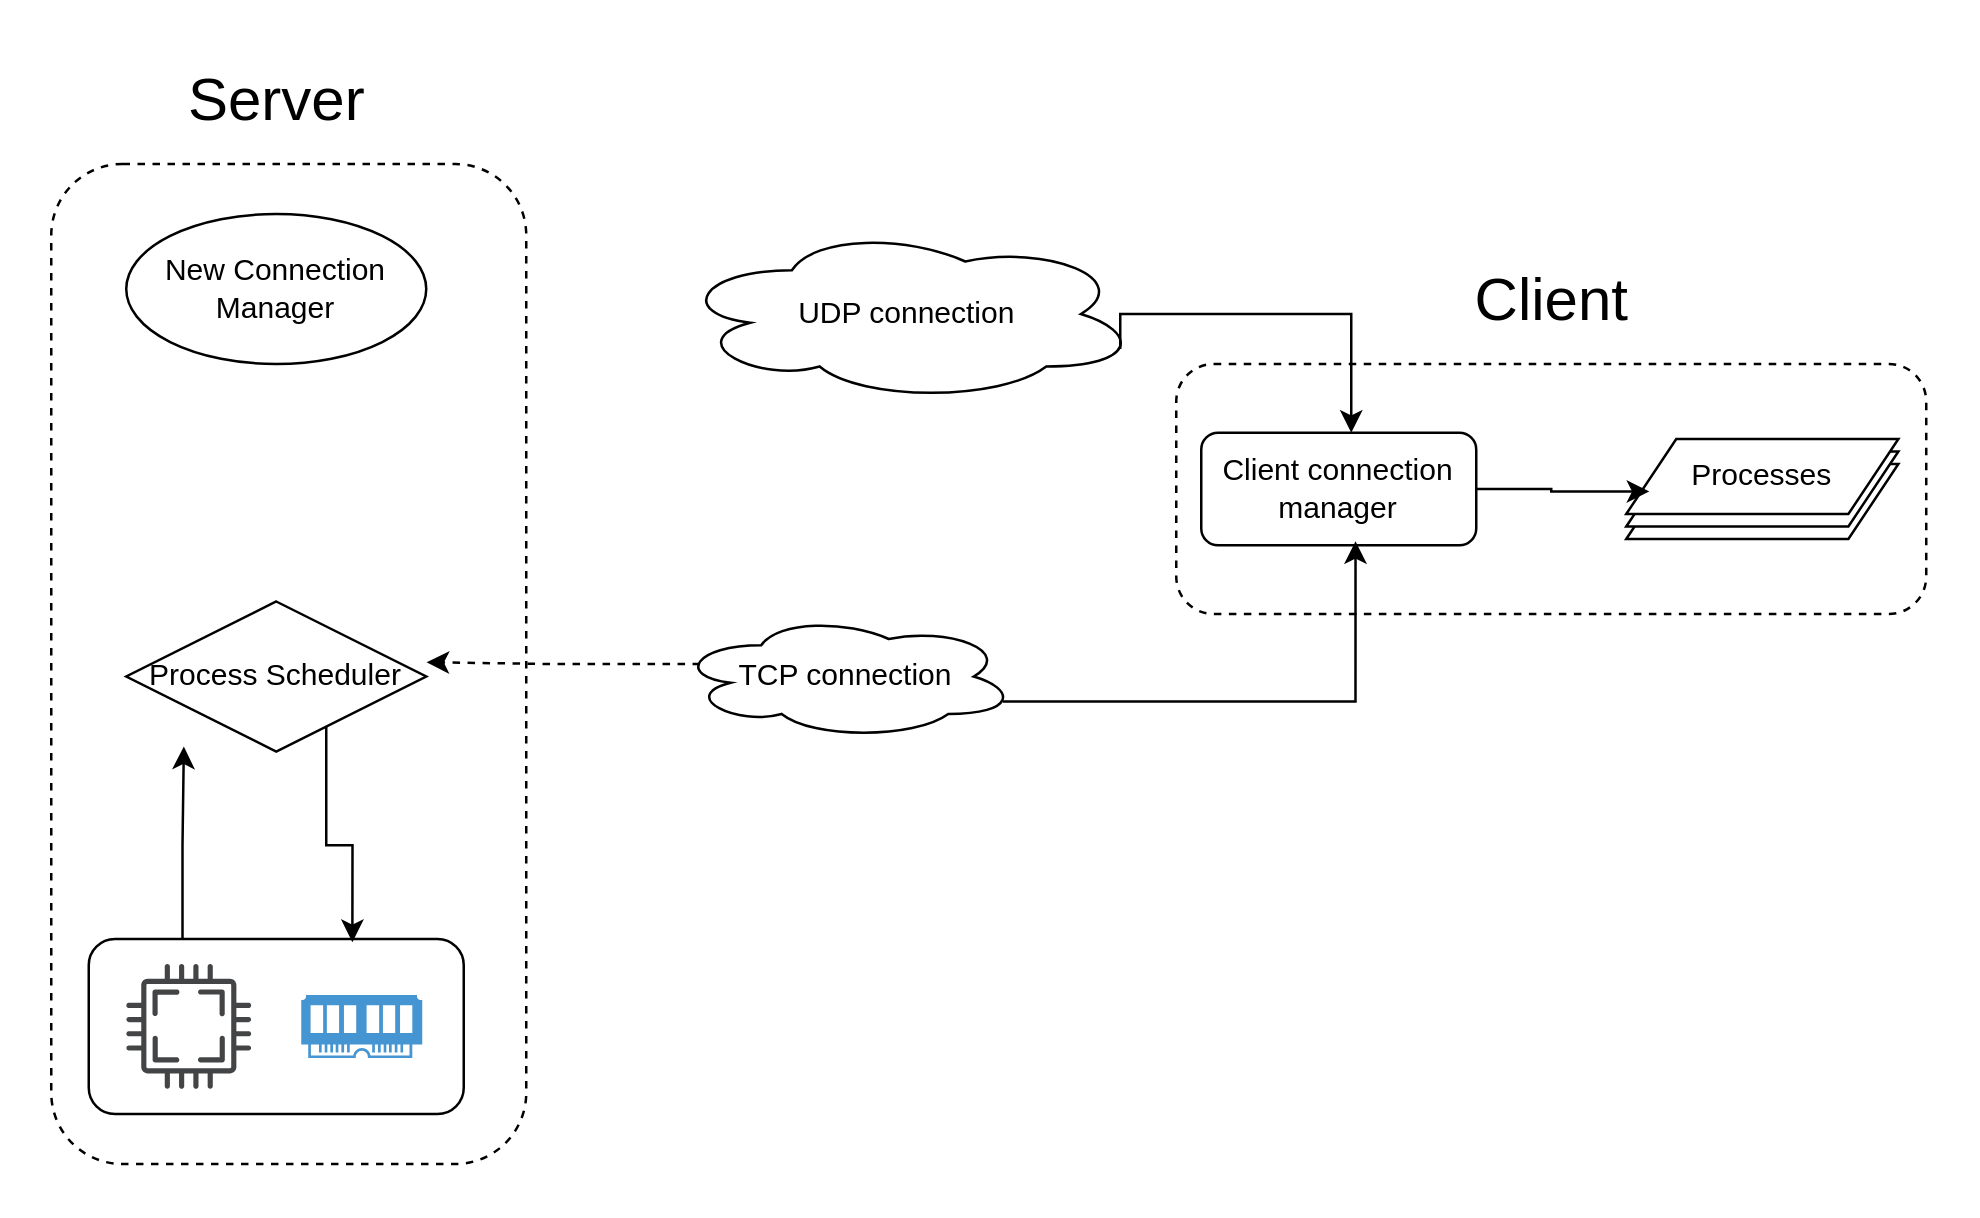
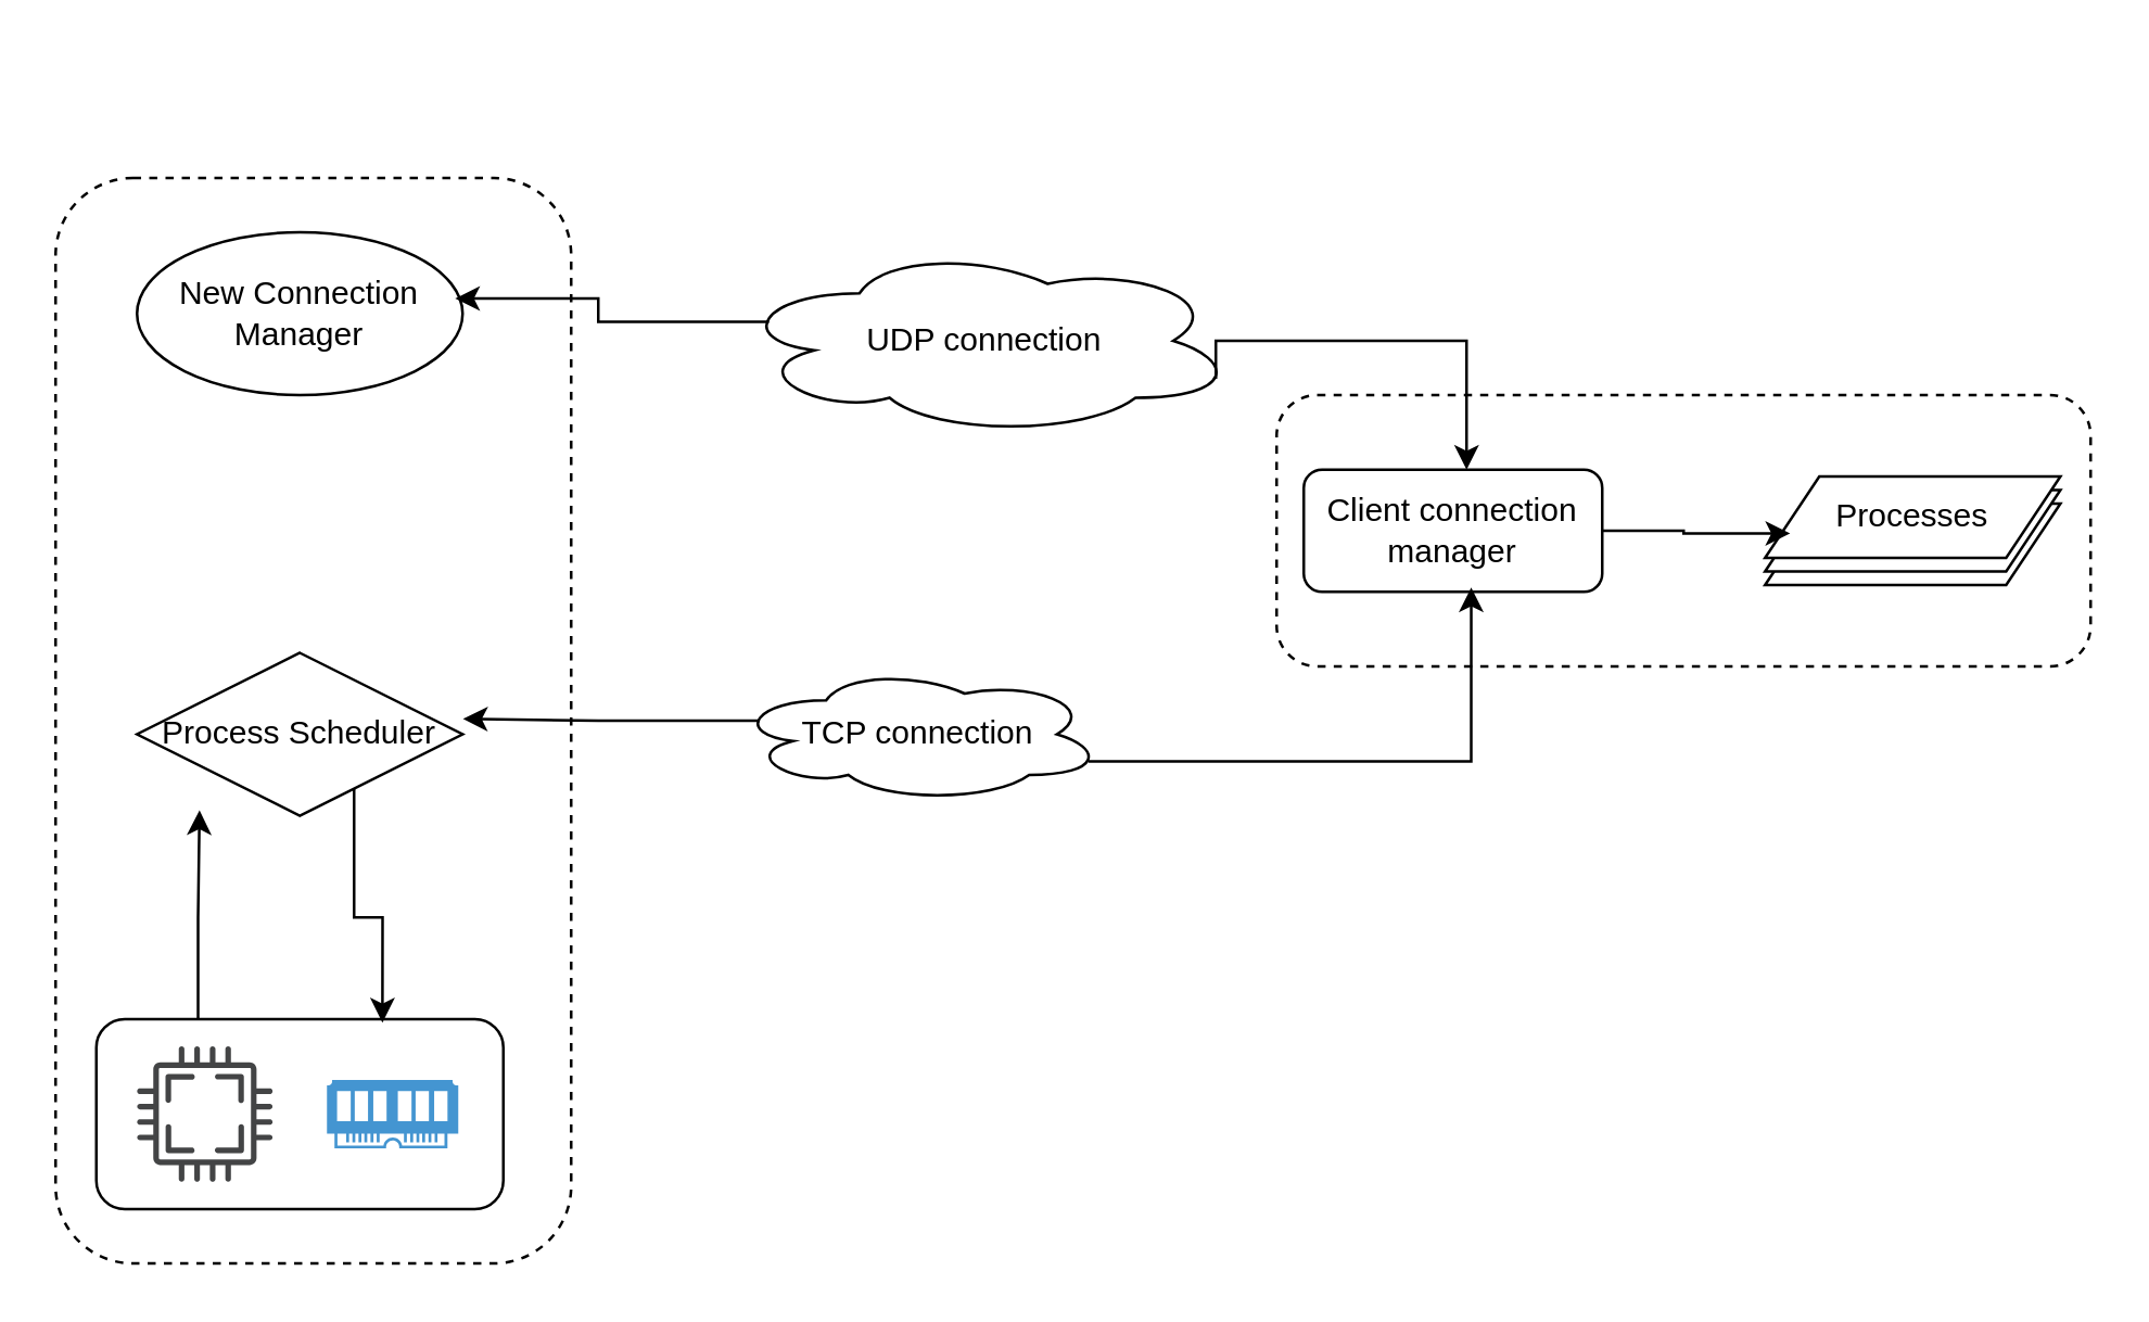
  <mxCell id="0" />
  <mxCell id="1" parent="0" />
  <mxCell id="2" value="" style="rounded=1;whiteSpace=wrap;html=1;fillColor=none;dashed=1;" vertex="1" parent="1"><mxGeometry x="20" y="65" width="190" height="400" as="geometry" /></mxCell>
  <mxCell id="3" value="New Connection Manager " style="ellipse;whiteSpace=wrap;html=1;" vertex="1" parent="1"><mxGeometry x="50" y="85" width="120" height="60" as="geometry" /></mxCell>
  <mxCell id="4" value="&lt;div&gt;Client connection manager&lt;/div&gt;" style="rounded=1;whiteSpace=wrap;html=1;" vertex="1" parent="1"><mxGeometry x="480" y="172.5" width="110" height="45" as="geometry" /></mxCell>
  <mxCell id="5" value="Process Scheduler" style="rhombus;whiteSpace=wrap;html=1;" vertex="1" parent="1"><mxGeometry x="50" y="240" width="120" height="60" as="geometry" /></mxCell>
  <mxCell id="6" value="" style="group" vertex="1" connectable="0" parent="1"><mxGeometry x="650" y="175" width="108.86" height="40" as="geometry" /></mxCell>
  <mxCell id="7" value="Process" style="shape=parallelogram;perimeter=parallelogramPerimeter;whiteSpace=wrap;html=1;fixedSize=1;movable=1;resizable=1;rotatable=1;deletable=1;editable=1;locked=0;connectable=1;" vertex="1" parent="6"><mxGeometry y="10" width="108.857" height="30" as="geometry" /></mxCell>
  <mxCell id="8" value="Process" style="shape=parallelogram;perimeter=parallelogramPerimeter;whiteSpace=wrap;html=1;fixedSize=1;movable=1;resizable=1;rotatable=1;deletable=1;editable=1;locked=0;connectable=1;" vertex="1" parent="6"><mxGeometry x="0.001" y="5" width="108.857" height="30" as="geometry" /></mxCell>
  <mxCell id="9" value="Processes" style="shape=parallelogram;perimeter=parallelogramPerimeter;whiteSpace=wrap;html=1;fixedSize=1;movable=1;resizable=1;rotatable=1;deletable=1;editable=1;locked=0;connectable=1;" vertex="1" parent="6"><mxGeometry x="0.003" width="108.857" height="30" as="geometry" /></mxCell>
  <mxCell id="10" style="edgeStyle=orthogonalEdgeStyle;rounded=0;orthogonalLoop=1;jettySize=auto;html=1;entryX=0.085;entryY=0.7;entryDx=0;entryDy=0;entryPerimeter=0;" edge="1" parent="1" source="4" target="9"><mxGeometry relative="1" as="geometry" /></mxCell>
  <mxCell id="11" value="UDP connection" style="ellipse;shape=cloud;whiteSpace=wrap;html=1;" vertex="1" parent="1"><mxGeometry x="270" y="90" width="185" height="70" as="geometry" /></mxCell>
  <mxCell id="12" value="TCP connection" style="ellipse;shape=cloud;whiteSpace=wrap;html=1;" vertex="1" parent="1"><mxGeometry x="270" y="245" width="136" height="50" as="geometry" /></mxCell>
  <mxCell id="13" style="edgeStyle=orthogonalEdgeStyle;rounded=0;orthogonalLoop=1;jettySize=auto;html=1;entryX=0.96;entryY=0.7;entryDx=0;entryDy=0;entryPerimeter=0;endArrow=none;endFill=0;startArrow=classic;startFill=1;" edge="1" parent="1" source="4" target="11"><mxGeometry relative="1" as="geometry"><Array as="points"><mxPoint x="540" y="125" /></Array></mxGeometry></mxCell>
- <mxCell id="15" style="edgeStyle=orthogonalEdgeStyle;rounded=0;orthogonalLoop=1;jettySize=auto;html=1;exitX=0.07;exitY=0.4;exitDx=0;exitDy=0;exitPerimeter=0;entryX=1.001;entryY=0.405;entryDx=0;entryDy=0;entryPerimeter=0;dashed=1;" edge="1" parent="1" source="12" target="5"><mxGeometry relative="1" as="geometry" /></mxCell>
+ <mxCell id="14" style="edgeStyle=orthogonalEdgeStyle;rounded=0;orthogonalLoop=1;jettySize=auto;html=1;exitX=0.07;exitY=0.4;exitDx=0;exitDy=0;exitPerimeter=0;entryX=0.977;entryY=0.407;entryDx=0;entryDy=0;entryPerimeter=0;" edge="1" parent="1" source="11" target="3"><mxGeometry relative="1" as="geometry" /></mxCell>
+ <mxCell id="15" style="edgeStyle=orthogonalEdgeStyle;rounded=0;orthogonalLoop=1;jettySize=auto;html=1;exitX=0.07;exitY=0.4;exitDx=0;exitDy=0;exitPerimeter=0;entryX=1.001;entryY=0.405;entryDx=0;entryDy=0;entryPerimeter=0;" edge="1" parent="1" source="12" target="5"><mxGeometry relative="1" as="geometry" /></mxCell>
  <mxCell id="16" value="" style="group" vertex="1" connectable="0" parent="1"><mxGeometry x="35" y="375" width="150" height="70" as="geometry" /></mxCell>
  <mxCell id="17" value="" style="rounded=1;whiteSpace=wrap;html=1;" vertex="1" parent="16"><mxGeometry width="150" height="70" as="geometry" /></mxCell>
  <mxCell id="18" value="" style="sketch=0;pointerEvents=1;shadow=0;dashed=0;html=1;strokeColor=none;fillColor=#434445;aspect=fixed;labelPosition=center;verticalLabelPosition=bottom;verticalAlign=top;align=center;outlineConnect=0;shape=mxgraph.vvd.cpu;" vertex="1" parent="16"><mxGeometry x="15" y="10" width="50" height="50" as="geometry" /></mxCell>
  <mxCell id="19" value="" style="pointerEvents=1;shadow=0;dashed=0;html=1;strokeColor=none;fillColor=light-dark(#4495D1,#FFFFFF);labelPosition=center;verticalLabelPosition=bottom;verticalAlign=top;align=center;outlineConnect=0;shape=mxgraph.veeam.ram;" vertex="1" parent="16"><mxGeometry x="85" y="22.4" width="48.4" height="25.2" as="geometry" /></mxCell>
  <mxCell id="20" style="edgeStyle=orthogonalEdgeStyle;rounded=0;orthogonalLoop=1;jettySize=auto;html=1;exitX=0.25;exitY=0;exitDx=0;exitDy=0;entryX=0.192;entryY=0.967;entryDx=0;entryDy=0;entryPerimeter=0;" edge="1" parent="1" source="17" target="5"><mxGeometry relative="1" as="geometry" /></mxCell>
  <mxCell id="21" style="edgeStyle=orthogonalEdgeStyle;rounded=0;orthogonalLoop=1;jettySize=auto;html=1;exitX=0.75;exitY=1;exitDx=0;exitDy=0;entryX=0.703;entryY=0.018;entryDx=0;entryDy=0;entryPerimeter=0;" edge="1" parent="1" source="5" target="17"><mxGeometry relative="1" as="geometry" /></mxCell>
- <mxCell id="22" value="&lt;font style=&quot;font-size: 24px;&quot;&gt;Server&lt;/font&gt;" style="text;html=1;align=center;verticalAlign=middle;resizable=0;points=[];autosize=1;strokeColor=none;fillColor=none;" vertex="1" parent="1"><mxGeometry x="65" y="20" width="90" height="40" as="geometry" /></mxCell>
  <mxCell id="23" style="edgeStyle=orthogonalEdgeStyle;rounded=0;orthogonalLoop=1;jettySize=auto;html=1;exitX=0.96;exitY=0.7;exitDx=0;exitDy=0;exitPerimeter=0;entryX=0.561;entryY=0.964;entryDx=0;entryDy=0;entryPerimeter=0;" edge="1" parent="1" source="12" target="4"><mxGeometry relative="1" as="geometry" /></mxCell>
  <mxCell id="24" value="" style="rounded=1;whiteSpace=wrap;html=1;fillColor=none;dashed=1;" vertex="1" parent="1"><mxGeometry x="470" y="145" width="300" height="100" as="geometry" /></mxCell>
- <mxCell id="25" value="&lt;font style=&quot;font-size: 24px;&quot;&gt;Client&lt;/font&gt;" style="text;html=1;align=center;verticalAlign=middle;resizable=0;points=[];autosize=1;strokeColor=none;fillColor=none;" vertex="1" parent="1"><mxGeometry x="580" y="100" width="80" height="40" as="geometry" /></mxCell>
